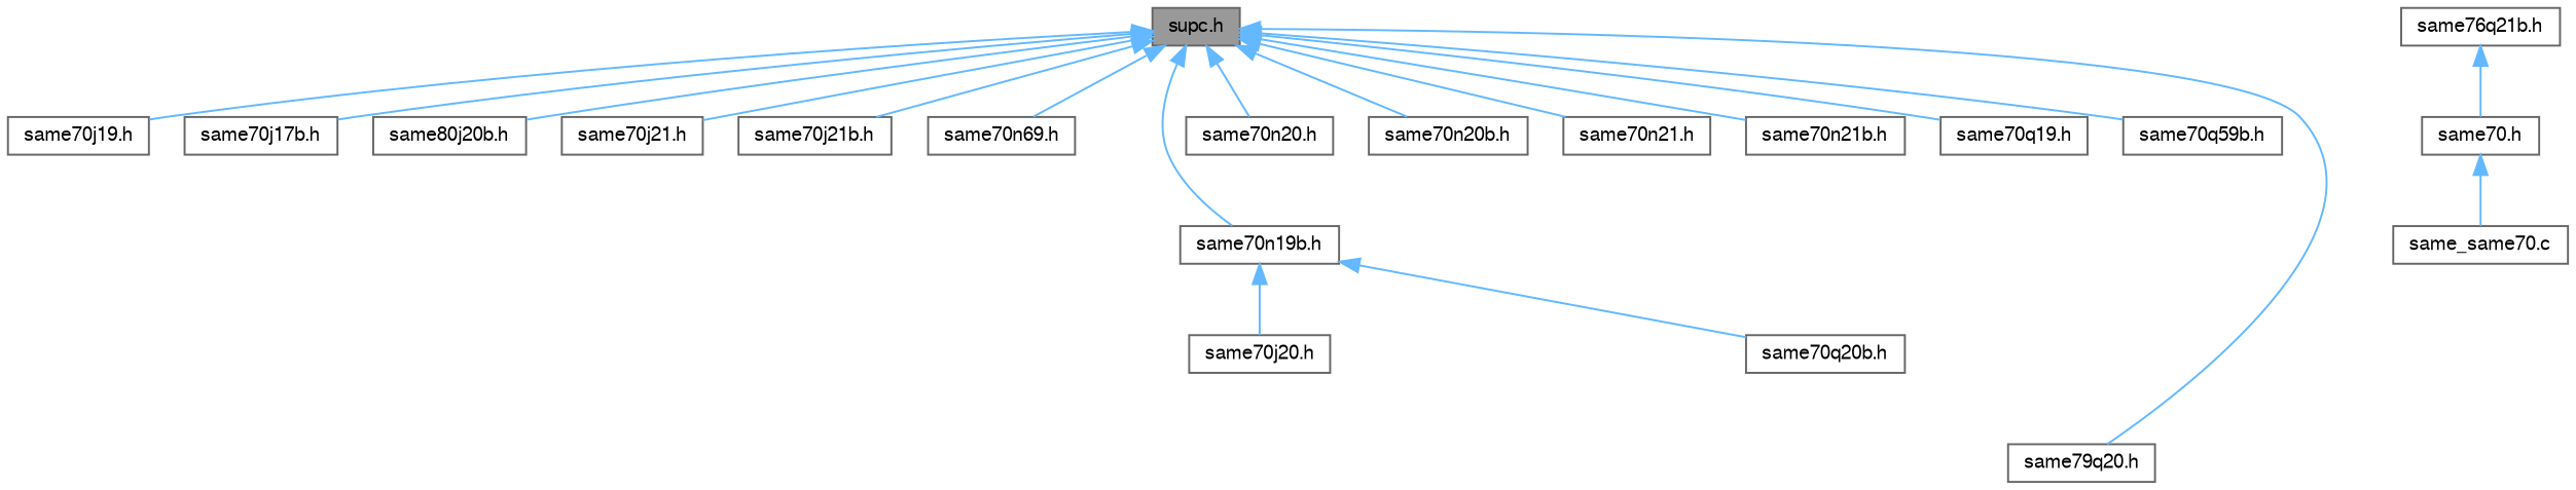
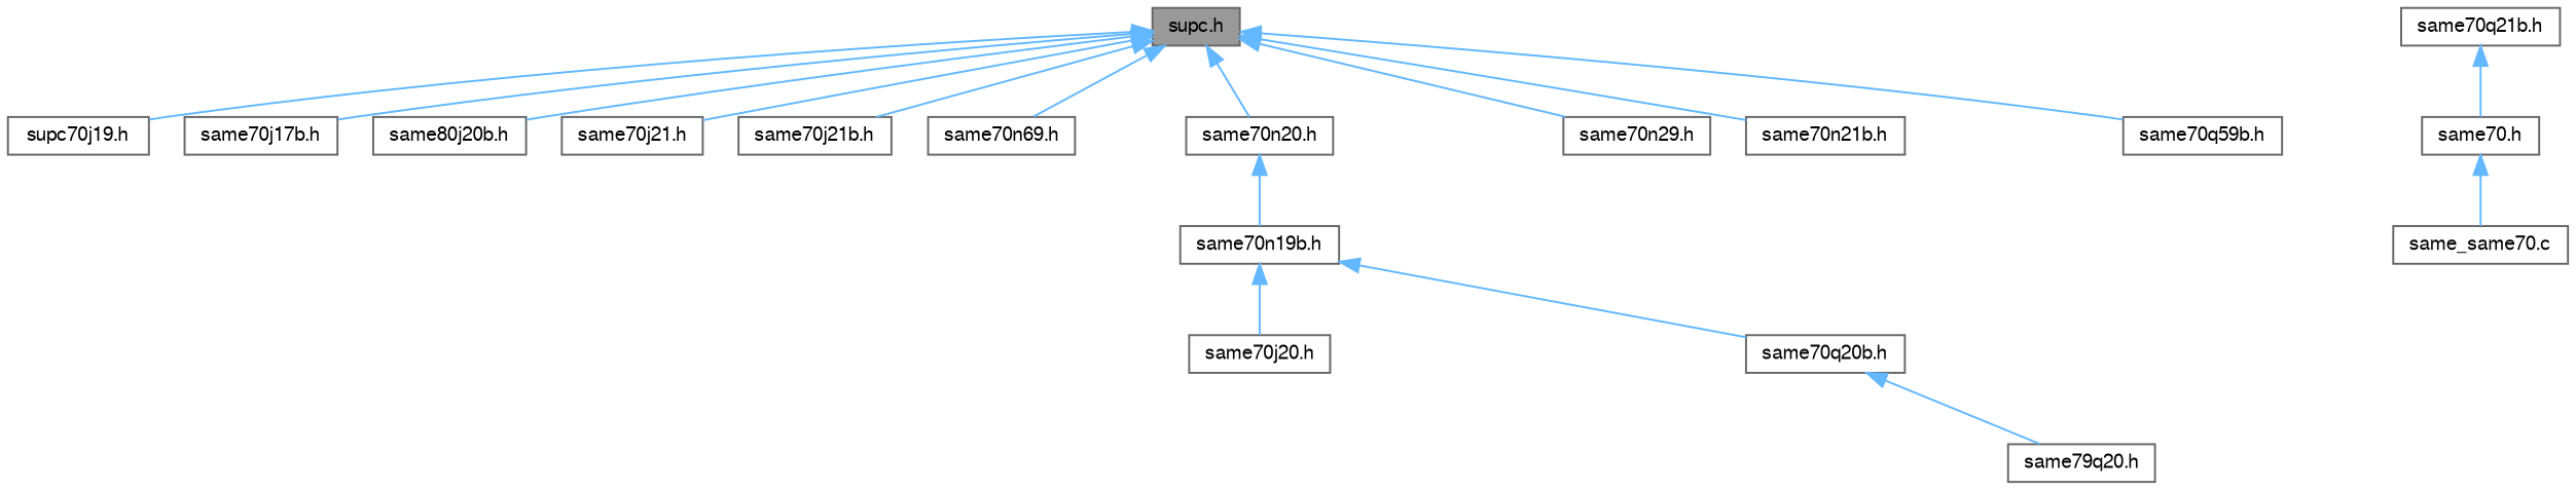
  digraph {
    node [color=grey40 fillcolor=white fontname=FreeSans fontsize=10 shape=box style=filled]
    edge [color=steelblue1 dir=back fontname=FreeSans fontsize=10 labelfontname=FreeSans labelfontsize=10 style=solid]
    n1 [color=gray40 fillcolor=grey60 fontcolor=black height=0.2 label="supc.h" width=0.4]
-   n2 [height=0.2 label="same70j19.h" width=0.4]
+   n2 [height=0.2 label="supc70j19.h" width=0.4]
    n3 [height=0.2 label="same70j17b.h" width=0.4]
    n4 [height=0.2 label="same80j20b.h" width=0.4]
    n5 [height=0.2 label="same70j21.h" width=0.4]
    n6 [height=0.2 label="same70j21b.h" width=0.4]
    n7 [height=0.2 label="same70n69.h" width=0.4]
    n8 [height=0.2 label="same70n19b.h" width=0.4]
    n9 [height=0.2 label="same70n20.h" width=0.4]
-   n10 [height=0.2 label="same70n20b.h" width=0.4]
-   n11 [height=0.2 label="same70n21.h" width=0.4]
+   n11 [height=0.2 label="same70n29.h" width=0.4]
    n12 [height=0.2 label="same70n21b.h" width=0.4]
-   n13 [height=0.2 label="same70q19.h" width=0.4]
    n14 [height=0.2 label="same70q59b.h" width=0.4]
    n15 [height=0.2 label="same79q20.h" width=0.4]
    n16 [height=0.2 label="same70j20.h" width=0.4]
    n17 [height=0.2 label="same70q20b.h" width=0.4]
-   n18 [height=0.2 label="same76q21b.h" width=0.4]
+   n18 [height=0.2 label="same70q21b.h" width=0.4]
    n19 [height=0.2 label="same70.h" width=0.4]
    n20 [height=0.2 label="same_same70.c" width=0.4]
    n1 -> n2
    n1 -> n3
    n1 -> n4
    n1 -> n5
    n1 -> n6
    n1 -> n7
-   n1 -> n8
+   n9 -> n8
    n1 -> n9
-   n1 -> n10
    n1 -> n11
    n1 -> n12
-   n1 -> n13
    n1 -> n14
-   n1 -> n15
+   n17 -> n15
    n8 -> n16
    n8 -> n17
    n18 -> n19
    n19 -> n20
  }
